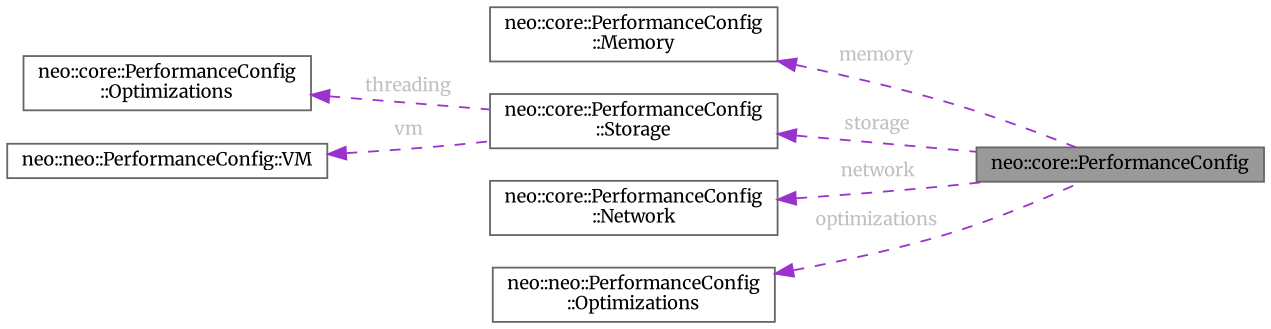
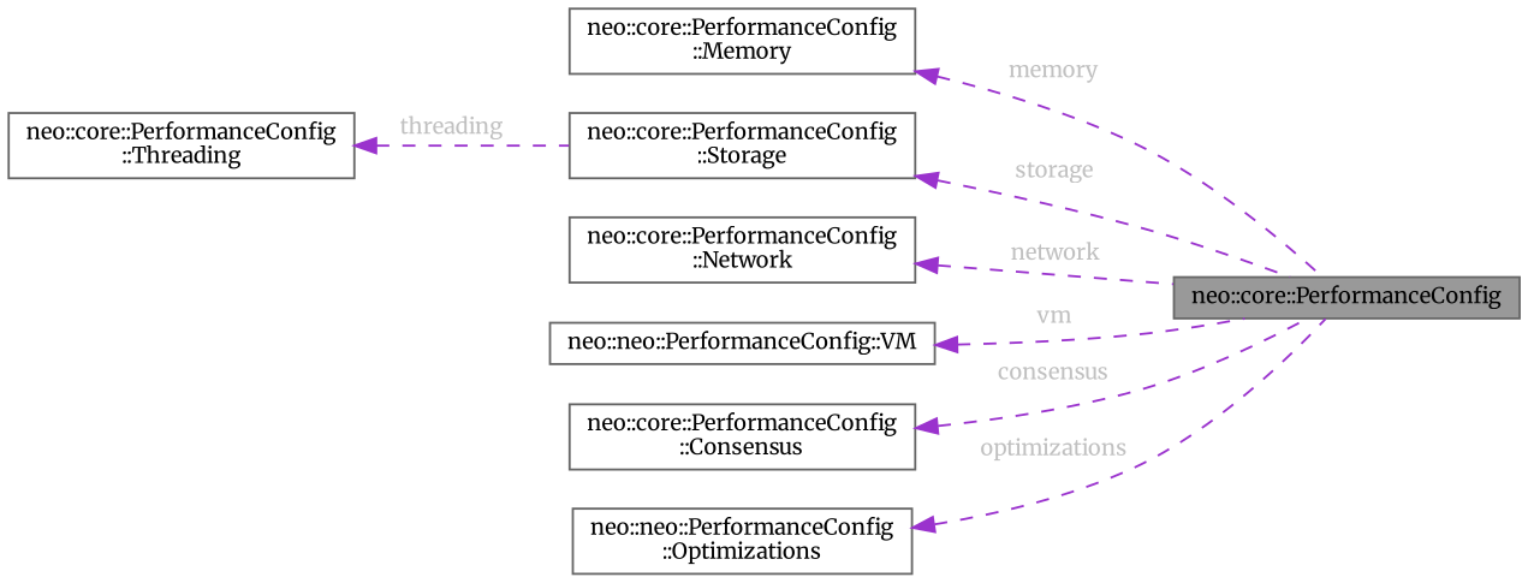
  digraph {
    fontname=Merriweather
    rankdir=LR
    node [color=gray40 fillcolor=white fontname=Merriweather fontsize=10 shape=box style=filled]
    edge [color=darkorchid3 dir=back fontcolor=grey fontname=Merriweather fontsize=10 labelfontname=Helvetica labelfontsize=10 style=dashed]
    n1 [fillcolor=grey60 fontcolor=black height=0.2 label="neo::core::PerformanceConfig" width=0.4]
    n2 [height=0.2 label="neo::core::PerformanceConfig\l::Memory" width=0.4]
-   n3 [height=0.2 label="neo::core::PerformanceConfig\l::Optimizations" width=0.4]
+   n3 [height=0.2 label="neo::core::PerformanceConfig\l::Threading" width=0.4]
    n4 [height=0.2 label="neo::core::PerformanceConfig\l::Storage" width=0.4]
    n5 [height=0.2 label="neo::core::PerformanceConfig\l::Network" width=0.4]
    n6 [height=0.2 label="neo::neo::PerformanceConfig::VM" width=0.4]
+   n7 [height=0.2 label="neo::core::PerformanceConfig\l::Consensus" width=0.4]
    n8 [height=0.2 label="neo::neo::PerformanceConfig\l::Optimizations" width=0.4]
    n2 -> n1 [label=<<TABLE CELLBORDER="0" BORDER="0"><TR><TD VALIGN="top" ALIGN="LEFT" CELLPADDING="1" CELLSPACING="0">memory</TD></TR> </TABLE>>]
    n3 -> n4 [label=<<TABLE CELLBORDER="0" BORDER="0"><TR><TD VALIGN="top" ALIGN="LEFT" CELLPADDING="1" CELLSPACING="0">threading</TD></TR> </TABLE>>]
    n4 -> n1 [label=<<TABLE CELLBORDER="0" BORDER="0"><TR><TD VALIGN="top" ALIGN="LEFT" CELLPADDING="1" CELLSPACING="0">storage</TD></TR> </TABLE>>]
    n5 -> n1 [label=<<TABLE CELLBORDER="0" BORDER="0"><TR><TD VALIGN="top" ALIGN="LEFT" CELLPADDING="1" CELLSPACING="0">network</TD></TR> </TABLE>>]
-   n6 -> n4 [label=<<TABLE CELLBORDER="0" BORDER="0"><TR><TD VALIGN="top" ALIGN="LEFT" CELLPADDING="1" CELLSPACING="0">vm</TD></TR> </TABLE>>]
+   n6 -> n1 [label=<<TABLE CELLBORDER="0" BORDER="0"><TR><TD VALIGN="top" ALIGN="LEFT" CELLPADDING="1" CELLSPACING="0">vm</TD></TR> </TABLE>>]
+   n7 -> n1 [label=<<TABLE CELLBORDER="0" BORDER="0"><TR><TD VALIGN="top" ALIGN="LEFT" CELLPADDING="1" CELLSPACING="0">consensus</TD></TR> </TABLE>>]
    n8 -> n1 [label=<<TABLE CELLBORDER="0" BORDER="0"><TR><TD VALIGN="top" ALIGN="LEFT" CELLPADDING="1" CELLSPACING="0">optimizations</TD></TR> </TABLE>>]
  }
